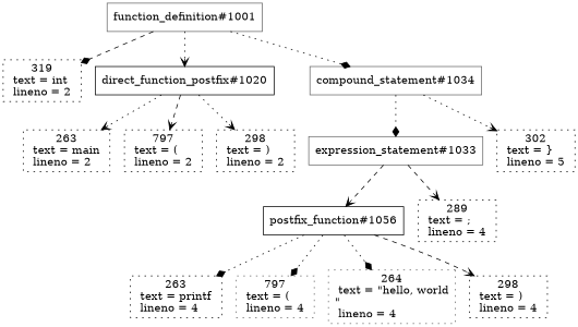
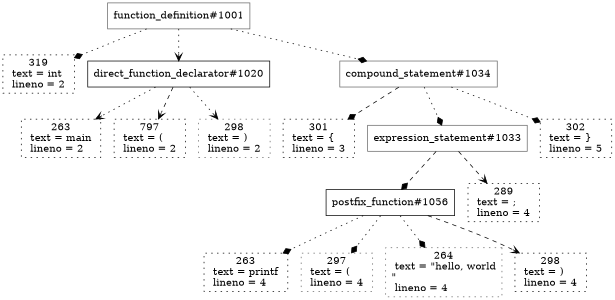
  digraph {
    node [color=black shape=box style=dotted]
    edge [arrowhead=diamond style=dotted]
    n1 [color=gray40 label="function_definition#1001" style=""]
    n2 [label=" 319 \n text = int \l lineno = 2 \l"]
-   n3 [label="direct_function_postfix#1020" style=""]
+   n3 [label="direct_function_declarator#1020" style=""]
    n4 [color=gray40 label="compound_statement#1034" style=""]
    n5 [label=" 263 \n text = main \l lineno = 2 \l"]
    n6 [label=" 797 \n text = ( \l lineno = 2 \l"]
-   n7 [label=" 298 \n text = ) \l lineno = 2 \l"]
+   n7 [color=gray40 label=" 298 \n text = ) \l lineno = 2 \l"]
+   n8 [label=" 301 \n text = { \l lineno = 3 \l"]
    n9 [color=gray40 label="expression_statement#1033" style=""]
    n10 [label=" 302 \n text = } \l lineno = 5 \l"]
    n11 [label="postfix_function#1056" style=""]
    n12 [label=" 289 \n text = ; \l lineno = 4 \l"]
    n13 [label=" 263 \n text = printf \l lineno = 4 \l"]
-   n14 [color=gray40 label=" 797 \n text = ( \l lineno = 4 \l"]
+   n14 [color=gray40 label=" 297 \n text = ( \l lineno = 4 \l"]
    n15 [color=gray40 label=" 264 \n text = \"hello, world\n\" \l lineno = 4 \l"]
    n16 [label=" 298 \n text = ) \l lineno = 4 \l"]
-   n1 -> n2 [style=dashed]
+   n1 -> n2
    n1 -> n3 [arrowhead=vee]
    n1 -> n4
    n3 -> n5 [arrowhead=vee]
    n3 -> n6 [arrowhead=vee style=dashed]
    n3 -> n7 [arrowhead=vee]
+   n4 -> n8 [style=dashed]
    n4 -> n9
-   n4 -> n10 [arrowhead=vee]
-   n9 -> n11 [arrowhead=vee style=dashed]
+   n4 -> n10
+   n9 -> n11 [style=dashed]
    n9 -> n12 [arrowhead=vee style=dashed]
    n11 -> n13
    n11 -> n14
    n11 -> n15
    n11 -> n16 [arrowhead=vee style=dashed]
  }
